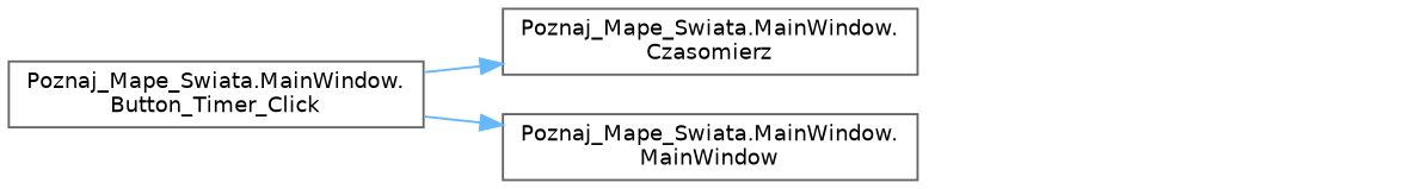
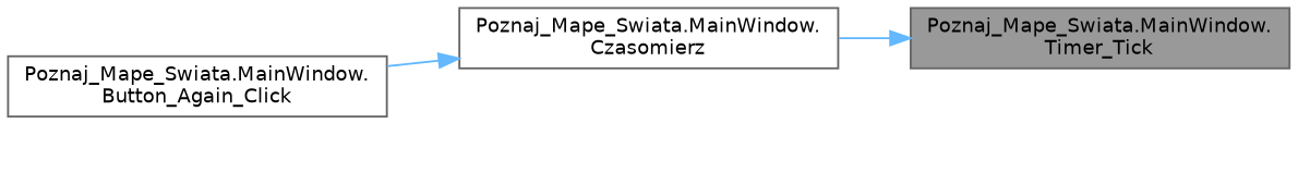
  digraph {
    rankdir=RL
    node [color=grey40 fillcolor=white fontname=Helvetica fontsize=10 shape=box style=filled]
    edge [color=steelblue1 dir=back fontname=Helvetica fontsize=10 labelfontname=Helvetica labelfontsize=10 style=solid]
+   n1 [color=gray40 fillcolor=grey60 fontcolor=black height=0.2 label="Poznaj_Mape_Swiata.MainWindow.\lTimer_Tick" width=0.4]
    n2 [height=0.2 label="Poznaj_Mape_Swiata.MainWindow.\lCzasomierz" width=0.4]
-   n3 [height=0.2 label="Poznaj_Mape_Swiata.MainWindow.\lButton_Timer_Click" width=0.4]
-   n4 [height=0.2 label="Poznaj_Mape_Swiata.MainWindow.\lMainWindow" width=0.4]
+   n3 [height=0.2 label="Poznaj_Mape_Swiata.MainWindow.\lButton_Again_Click" width=0.4]
+   n1 -> n2
    n2 -> n3
-   n4 -> n3
  }
